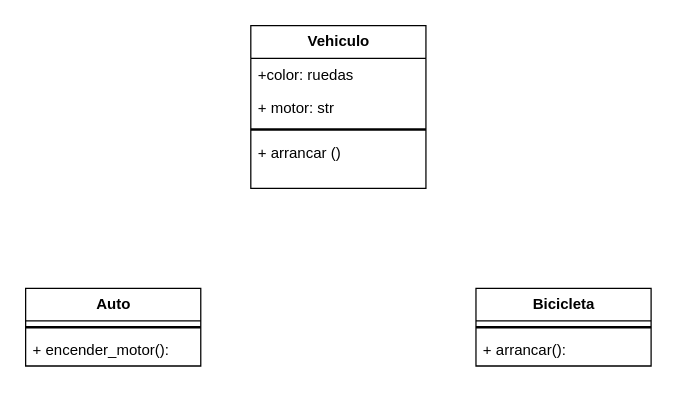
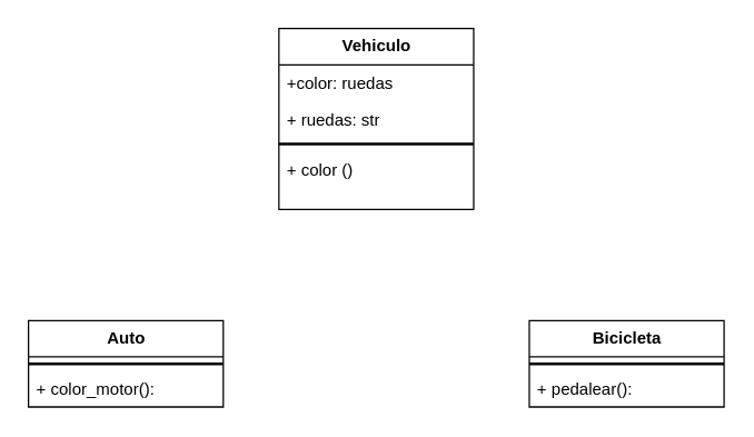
  <mxCell id="0" />
  <mxCell id="1" parent="0" />
  <mxCell id="2" value="&lt;b&gt;Vehiculo&lt;/b&gt;" style="swimlane;fontStyle=0;childLayout=stackLayout;horizontal=1;startSize=26;fillColor=none;horizontalStack=0;resizeParent=1;resizeParentMax=0;resizeLast=0;collapsible=1;marginBottom=0;html=1;" parent="1" vertex="1"><mxGeometry x="200" y="20" width="140" height="130" as="geometry" /></mxCell>
  <mxCell id="3" value="+color: ruedas&amp;nbsp;" style="text;strokeColor=none;fillColor=none;align=left;verticalAlign=top;spacingLeft=4;spacingRight=4;overflow=hidden;rotatable=0;points=[[0,0.5],[1,0.5]];portConstraint=eastwest;whiteSpace=wrap;html=1;" parent="2" vertex="1"><mxGeometry y="26" width="140" height="26" as="geometry" /></mxCell>
- <mxCell id="4" value="+ motor: str" style="text;strokeColor=none;fillColor=none;align=left;verticalAlign=top;spacingLeft=4;spacingRight=4;overflow=hidden;rotatable=0;points=[[0,0.5],[1,0.5]];portConstraint=eastwest;whiteSpace=wrap;html=1;" parent="2" vertex="1"><mxGeometry y="52" width="140" height="26" as="geometry" /></mxCell>
+ <mxCell id="4" value="+ ruedas: str" style="text;strokeColor=none;fillColor=none;align=left;verticalAlign=top;spacingLeft=4;spacingRight=4;overflow=hidden;rotatable=0;points=[[0,0.5],[1,0.5]];portConstraint=eastwest;whiteSpace=wrap;html=1;" parent="2" vertex="1"><mxGeometry y="52" width="140" height="26" as="geometry" /></mxCell>
  <mxCell id="5" value="" style="line;strokeWidth=2;html=1;" parent="2" vertex="1"><mxGeometry y="78" width="140" height="10" as="geometry" /></mxCell>
- <mxCell id="6" value="+ arrancar ()" style="text;strokeColor=none;fillColor=none;align=left;verticalAlign=top;spacingLeft=4;spacingRight=4;overflow=hidden;rotatable=0;points=[[0,0.5],[1,0.5]];portConstraint=eastwest;whiteSpace=wrap;html=1;" parent="2" vertex="1"><mxGeometry y="88" width="140" height="42" as="geometry" /></mxCell>
+ <mxCell id="6" value="+ color ()" style="text;strokeColor=none;fillColor=none;align=left;verticalAlign=top;spacingLeft=4;spacingRight=4;overflow=hidden;rotatable=0;points=[[0,0.5],[1,0.5]];portConstraint=eastwest;whiteSpace=wrap;html=1;" parent="2" vertex="1"><mxGeometry y="88" width="140" height="42" as="geometry" /></mxCell>
  <mxCell id="7" value="&lt;b&gt;Auto&lt;/b&gt;" style="swimlane;fontStyle=0;childLayout=stackLayout;horizontal=1;startSize=26;fillColor=none;horizontalStack=0;resizeParent=1;resizeParentMax=0;resizeLast=0;collapsible=1;marginBottom=0;html=1;" parent="1" vertex="1"><mxGeometry x="20" y="230" width="140" height="62" as="geometry"><mxRectangle x="100" y="190" width="60" height="30" as="alternateBounds" /></mxGeometry></mxCell>
  <mxCell id="8" value="" style="line;strokeWidth=2;html=1;" parent="7" vertex="1"><mxGeometry y="26" width="140" height="10" as="geometry" /></mxCell>
- <mxCell id="9" value="+ encender_motor():" style="text;strokeColor=none;fillColor=none;align=left;verticalAlign=top;spacingLeft=4;spacingRight=4;overflow=hidden;rotatable=0;points=[[0,0.5],[1,0.5]];portConstraint=eastwest;whiteSpace=wrap;html=1;" parent="7" vertex="1"><mxGeometry y="36" width="140" height="26" as="geometry" /></mxCell>
+ <mxCell id="9" value="+ color_motor():" style="text;strokeColor=none;fillColor=none;align=left;verticalAlign=top;spacingLeft=4;spacingRight=4;overflow=hidden;rotatable=0;points=[[0,0.5],[1,0.5]];portConstraint=eastwest;whiteSpace=wrap;html=1;" parent="7" vertex="1"><mxGeometry y="36" width="140" height="26" as="geometry" /></mxCell>
  <mxCell id="10" value="&lt;b&gt;Bicicleta&lt;/b&gt;" style="swimlane;fontStyle=0;childLayout=stackLayout;horizontal=1;startSize=26;fillColor=none;horizontalStack=0;resizeParent=1;resizeParentMax=0;resizeLast=0;collapsible=1;marginBottom=0;html=1;" parent="1" vertex="1"><mxGeometry x="380" y="230" width="140" height="62" as="geometry"><mxRectangle x="100" y="190" width="60" height="30" as="alternateBounds" /></mxGeometry></mxCell>
  <mxCell id="11" value="" style="line;strokeWidth=2;html=1;" parent="10" vertex="1"><mxGeometry y="26" width="140" height="10" as="geometry" /></mxCell>
- <mxCell id="12" value="+ arrancar():" style="text;strokeColor=none;fillColor=none;align=left;verticalAlign=top;spacingLeft=4;spacingRight=4;overflow=hidden;rotatable=0;points=[[0,0.5],[1,0.5]];portConstraint=eastwest;whiteSpace=wrap;html=1;" parent="10" vertex="1"><mxGeometry y="36" width="140" height="26" as="geometry" /></mxCell>
+ <mxCell id="12" value="+ pedalear():" style="text;strokeColor=none;fillColor=none;align=left;verticalAlign=top;spacingLeft=4;spacingRight=4;overflow=hidden;rotatable=0;points=[[0,0.5],[1,0.5]];portConstraint=eastwest;whiteSpace=wrap;html=1;" parent="10" vertex="1"><mxGeometry y="36" width="140" height="26" as="geometry" /></mxCell>
